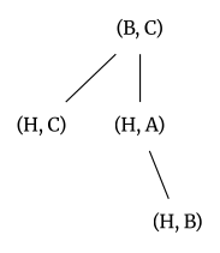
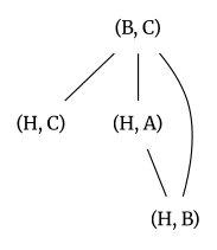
  graph {
    fontname=Merriweather
    node [fontname=Merriweather shape=plaintext]
    edge [fontname=Merriweather]
    n1 [label="(B, C)"]
    n2 [label="(H, C)"]
    n3 [label="(H, A)"]
    n4 [label="(H, B)"]
    n1 -- n2
    n1 -- n3
    n3 -- n4
+   n4 -- n1
  }
